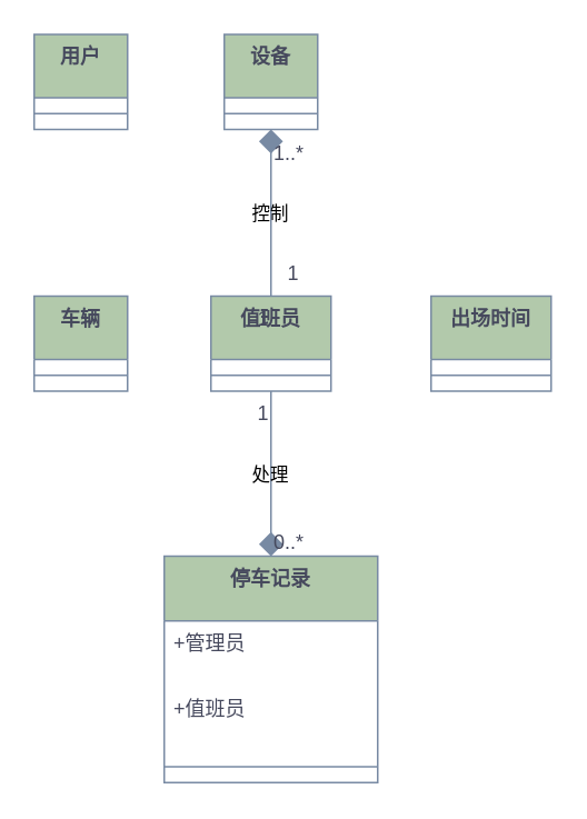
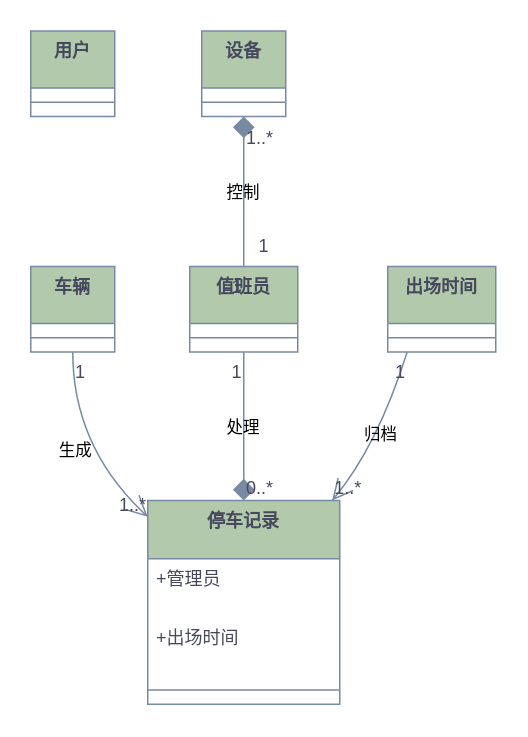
  <mxCell id="0" />
  <mxCell id="1" parent="0" />
  <mxCell id="2" value="用户" style="swimlane;fontStyle=1;align=center;verticalAlign=top;childLayout=stackLayout;horizontal=1;startSize=38;horizontalStack=0;resizeParent=1;resizeParentMax=0;resizeLast=0;collapsible=0;marginBottom=0;labelBackgroundColor=none;fillColor=#B2C9AB;strokeColor=#788AA3;fontColor=#46495D;" vertex="1" parent="1"><mxGeometry x="20" y="20" width="56" height="57" as="geometry" /></mxCell>
  <mxCell id="3" style="line;strokeWidth=1;fillColor=none;align=left;verticalAlign=middle;spacingTop=-1;spacingLeft=3;spacingRight=3;rotatable=0;labelPosition=right;points=[];portConstraint=eastwest;strokeColor=#788AA3;labelBackgroundColor=none;fontColor=#46495D;" vertex="1" parent="2"><mxGeometry y="38" width="56" height="19" as="geometry" /></mxCell>
  <mxCell id="4" value="车辆" style="swimlane;fontStyle=1;align=center;verticalAlign=top;childLayout=stackLayout;horizontal=1;startSize=38;horizontalStack=0;resizeParent=1;resizeParentMax=0;resizeLast=0;collapsible=0;marginBottom=0;labelBackgroundColor=none;fillColor=#B2C9AB;strokeColor=#788AA3;fontColor=#46495D;" vertex="1" parent="1"><mxGeometry x="20" y="177" width="56" height="57" as="geometry" /></mxCell>
  <mxCell id="5" style="line;strokeWidth=1;fillColor=none;align=left;verticalAlign=middle;spacingTop=-1;spacingLeft=3;spacingRight=3;rotatable=0;labelPosition=right;points=[];portConstraint=eastwest;strokeColor=#788AA3;labelBackgroundColor=none;fontColor=#46495D;" vertex="1" parent="4"><mxGeometry y="38" width="56" height="19" as="geometry" /></mxCell>
  <mxCell id="6" value="停车记录" style="swimlane;fontStyle=1;align=center;verticalAlign=top;childLayout=stackLayout;horizontal=1;startSize=38.857;horizontalStack=0;resizeParent=1;resizeParentMax=0;resizeLast=0;collapsible=0;marginBottom=0;labelBackgroundColor=none;fillColor=#B2C9AB;strokeColor=#788AA3;fontColor=#46495D;" vertex="1" parent="1"><mxGeometry x="98" y="333" width="128" height="135.857" as="geometry" /></mxCell>
  <mxCell id="7" value="+管理员" style="text;strokeColor=none;fillColor=none;align=left;verticalAlign=top;spacingLeft=4;spacingRight=4;overflow=hidden;rotatable=0;points=[[0,0.5],[1,0.5]];portConstraint=eastwest;labelBackgroundColor=none;fontColor=#46495D;" vertex="1" parent="6"><mxGeometry y="38.857" width="128" height="39" as="geometry" /></mxCell>
- <mxCell id="8" value="+值班员" style="text;strokeColor=none;fillColor=none;align=left;verticalAlign=top;spacingLeft=4;spacingRight=4;overflow=hidden;rotatable=0;points=[[0,0.5],[1,0.5]];portConstraint=eastwest;labelBackgroundColor=none;fontColor=#46495D;" vertex="1" parent="6"><mxGeometry y="77.857" width="128" height="39" as="geometry" /></mxCell>
+ <mxCell id="8" value="+出场时间" style="text;strokeColor=none;fillColor=none;align=left;verticalAlign=top;spacingLeft=4;spacingRight=4;overflow=hidden;rotatable=0;points=[[0,0.5],[1,0.5]];portConstraint=eastwest;labelBackgroundColor=none;fontColor=#46495D;" vertex="1" parent="6"><mxGeometry y="77.857" width="128" height="39" as="geometry" /></mxCell>
  <mxCell id="9" style="line;strokeWidth=1;fillColor=none;align=left;verticalAlign=middle;spacingTop=-1;spacingLeft=3;spacingRight=3;rotatable=0;labelPosition=right;points=[];portConstraint=eastwest;strokeColor=#788AA3;labelBackgroundColor=none;fontColor=#46495D;" vertex="1" parent="6"><mxGeometry y="116.857" width="128" height="19" as="geometry" /></mxCell>
  <mxCell id="10" value="值班员" style="swimlane;fontStyle=1;align=center;verticalAlign=top;childLayout=stackLayout;horizontal=1;startSize=38;horizontalStack=0;resizeParent=1;resizeParentMax=0;resizeLast=0;collapsible=0;marginBottom=0;labelBackgroundColor=none;fillColor=#B2C9AB;strokeColor=#788AA3;fontColor=#46495D;" vertex="1" parent="1"><mxGeometry x="126" y="177" width="72" height="57" as="geometry" /></mxCell>
  <mxCell id="11" style="line;strokeWidth=1;fillColor=none;align=left;verticalAlign=middle;spacingTop=-1;spacingLeft=3;spacingRight=3;rotatable=0;labelPosition=right;points=[];portConstraint=eastwest;strokeColor=#788AA3;labelBackgroundColor=none;fontColor=#46495D;" vertex="1" parent="10"><mxGeometry y="38" width="72" height="19" as="geometry" /></mxCell>
  <mxCell id="12" value="出场时间" style="swimlane;fontStyle=1;align=center;verticalAlign=top;childLayout=stackLayout;horizontal=1;startSize=38;horizontalStack=0;resizeParent=1;resizeParentMax=0;resizeLast=0;collapsible=0;marginBottom=0;labelBackgroundColor=none;fillColor=#B2C9AB;strokeColor=#788AA3;fontColor=#46495D;" vertex="1" parent="1"><mxGeometry x="258" y="177" width="72" height="57" as="geometry" /></mxCell>
  <mxCell id="13" style="line;strokeWidth=1;fillColor=none;align=left;verticalAlign=middle;spacingTop=-1;spacingLeft=3;spacingRight=3;rotatable=0;labelPosition=right;points=[];portConstraint=eastwest;strokeColor=#788AA3;labelBackgroundColor=none;fontColor=#46495D;" vertex="1" parent="12"><mxGeometry y="38" width="72" height="19" as="geometry" /></mxCell>
+ <mxCell id="14" value="生成" style="curved=1;startArrow=none;endArrow=open;endSize=12;exitX=0.5;exitY=1;entryX=0;entryY=0.08;rounded=0;labelBackgroundColor=none;strokeColor=#788AA3;fontColor=default;" edge="1" parent="1" source="4" target="6"><mxGeometry relative="1" as="geometry"><Array as="points"><mxPoint x="48" y="297" /></Array></mxGeometry></mxCell>
+ <mxCell id="15" value="1" style="edgeLabel;resizable=0;labelBackgroundColor=none;fontSize=12;align=left;verticalAlign=top;fontColor=#46495D;" vertex="1" parent="14"><mxGeometry x="-1" relative="1" as="geometry" /></mxCell>
+ <mxCell id="16" value="1..*" style="edgeLabel;resizable=0;labelBackgroundColor=none;fontSize=12;align=right;verticalAlign=bottom;fontColor=#46495D;" vertex="1" parent="14"><mxGeometry x="1" relative="1" as="geometry" /></mxCell>
  <mxCell id="17" value="处理" style="curved=1;startArrow=none;endArrow=diamond;endSize=12;exitX=0.5;exitY=1;entryX=0.5;entryY=0;rounded=0;labelBackgroundColor=none;strokeColor=#788AA3;fontColor=default;" edge="1" parent="1" source="10" target="6"><mxGeometry relative="1" as="geometry"><Array as="points" /></mxGeometry></mxCell>
  <mxCell id="18" value="1" style="edgeLabel;resizable=0;labelBackgroundColor=none;fontSize=12;align=right;verticalAlign=top;fontColor=#46495D;" vertex="1" parent="17"><mxGeometry x="-1" relative="1" as="geometry" /></mxCell>
  <mxCell id="19" value="0..*" style="edgeLabel;resizable=0;labelBackgroundColor=none;fontSize=12;align=left;verticalAlign=bottom;fontColor=#46495D;" vertex="1" parent="17"><mxGeometry x="1" relative="1" as="geometry" /></mxCell>
+ <mxCell id="20" value="归档" style="curved=1;startArrow=none;endArrow=open;endSize=12;exitX=0.18;exitY=1;entryX=0.96;entryY=0;rounded=0;labelBackgroundColor=none;strokeColor=#788AA3;fontColor=default;" edge="1" parent="1" source="12" target="6"><mxGeometry relative="1" as="geometry"><Array as="points"><mxPoint x="251" y="297" /></Array></mxGeometry></mxCell>
+ <mxCell id="21" value="1" style="edgeLabel;resizable=0;labelBackgroundColor=none;fontSize=12;align=right;verticalAlign=top;fontColor=#46495D;" vertex="1" parent="20"><mxGeometry x="-1" relative="1" as="geometry" /></mxCell>
+ <mxCell id="22" value="1..*" style="edgeLabel;resizable=0;labelBackgroundColor=none;fontSize=12;align=left;verticalAlign=bottom;fontColor=#46495D;" vertex="1" parent="20"><mxGeometry x="1" relative="1" as="geometry" /></mxCell>
  <mxCell id="23" value="设备" style="swimlane;fontStyle=1;align=center;verticalAlign=top;childLayout=stackLayout;horizontal=1;startSize=38;horizontalStack=0;resizeParent=1;resizeParentMax=0;resizeLast=0;collapsible=0;marginBottom=0;labelBackgroundColor=none;fillColor=#B2C9AB;strokeColor=#788AA3;fontColor=#46495D;" vertex="1" parent="1"><mxGeometry x="134" y="20" width="56" height="57" as="geometry" /></mxCell>
  <mxCell id="24" style="line;strokeWidth=1;fillColor=none;align=left;verticalAlign=middle;spacingTop=-1;spacingLeft=3;spacingRight=3;rotatable=0;labelPosition=right;points=[];portConstraint=eastwest;strokeColor=#788AA3;labelBackgroundColor=none;fontColor=#46495D;" vertex="1" parent="23"><mxGeometry y="38" width="56" height="19" as="geometry" /></mxCell>
  <mxCell id="25" value="控制" style="curved=1;startArrow=none;endArrow=diamond;endSize=12;exitX=0.5;exitY=0;entryX=0.5;entryY=1;rounded=0;labelBackgroundColor=none;strokeColor=#788AA3;fontColor=default;exitDx=0;exitDy=0;entryDx=0;entryDy=0;" edge="1" parent="1" source="10" target="23"><mxGeometry relative="1" as="geometry"><Array as="points" /><mxPoint x="58" y="87" as="sourcePoint" /><mxPoint x="58" y="187" as="targetPoint" /></mxGeometry></mxCell>
  <mxCell id="26" value="1" style="edgeLabel;resizable=0;labelBackgroundColor=none;fontSize=12;align=right;verticalAlign=top;fontColor=#46495D;" vertex="1" parent="25"><mxGeometry x="-1" relative="1" as="geometry" /></mxCell>
  <mxCell id="27" value="1..*" style="edgeLabel;resizable=0;labelBackgroundColor=none;fontSize=12;align=left;verticalAlign=bottom;fontColor=#46495D;" vertex="1" parent="25"><mxGeometry x="1" relative="1" as="geometry"><mxPoint y="23" as="offset" /></mxGeometry></mxCell>
  <mxCell id="28" value="1" style="edgeLabel;resizable=0;labelBackgroundColor=none;fontSize=12;align=right;verticalAlign=top;fontColor=#46495D;" vertex="1" parent="1"><mxGeometry x="180" y="150" as="geometry" /></mxCell>
